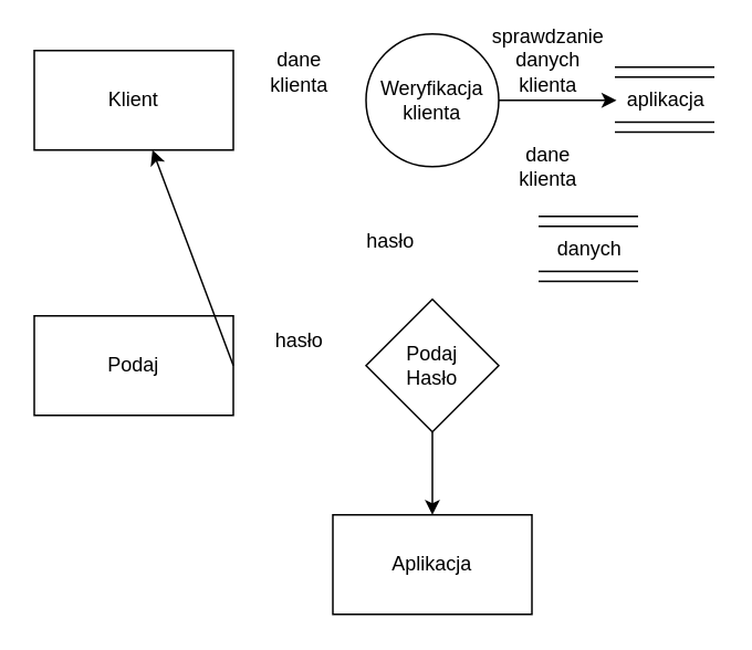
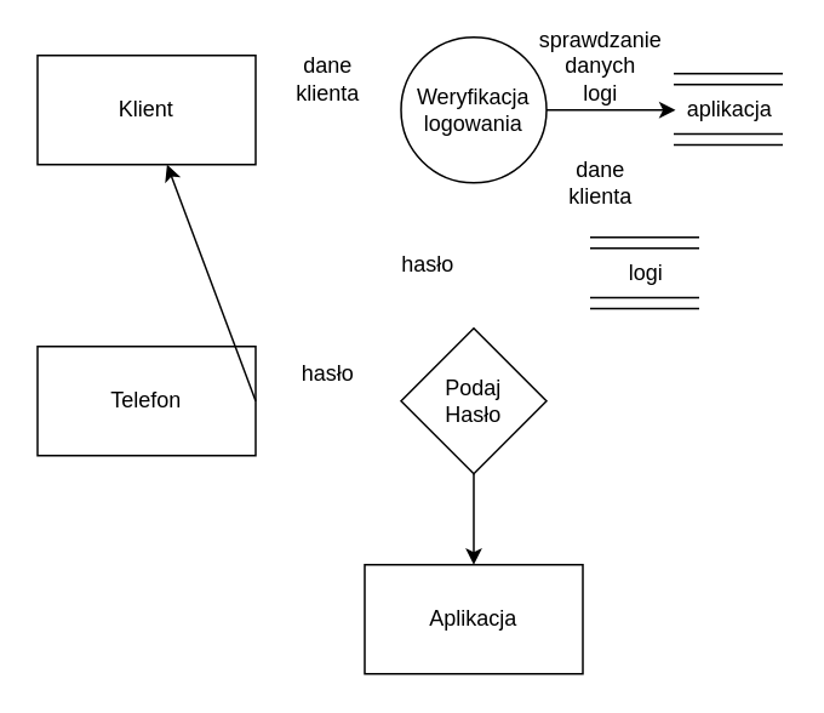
  <mxCell id="0" />
  <mxCell id="1" parent="0" />
  <mxCell id="2" value="Klient" style="rounded=0;whiteSpace=wrap;html=1;" vertex="1" parent="1"><mxGeometry x="20" y="30" width="120" height="60" as="geometry" /></mxCell>
- <mxCell id="3" value="Podaj" style="rounded=0;whiteSpace=wrap;html=1;" vertex="1" parent="1"><mxGeometry x="20" y="190" width="120" height="60" as="geometry" /></mxCell>
+ <mxCell id="3" value="Telefon" style="rounded=0;whiteSpace=wrap;html=1;" vertex="1" parent="1"><mxGeometry x="20" y="190" width="120" height="60" as="geometry" /></mxCell>
  <mxCell id="4" value="Podaj&lt;br&gt;Hasło" style="rhombus;whiteSpace=wrap;html=1;aspect=fixed;" vertex="1" parent="1"><mxGeometry x="220" y="180" width="80" height="80" as="geometry" /></mxCell>
- <mxCell id="5" value="Weryfikacja&lt;div&gt;klienta&lt;/div&gt;" style="ellipse;whiteSpace=wrap;html=1;aspect=fixed;" vertex="1" parent="1"><mxGeometry x="220" y="20" width="80" height="80" as="geometry" /></mxCell>
+ <mxCell id="5" value="Weryfikacja&lt;div&gt;logowania&lt;/div&gt;" style="ellipse;whiteSpace=wrap;html=1;aspect=fixed;" vertex="1" parent="1"><mxGeometry x="220" y="20" width="80" height="80" as="geometry" /></mxCell>
  <mxCell id="6" value="Aplikacja" style="rounded=0;whiteSpace=wrap;html=1;" vertex="1" parent="1"><mxGeometry x="200" y="310" width="120" height="60" as="geometry" /></mxCell>
  <mxCell id="7" value="dane&lt;br&gt;klienta" style="text;html=1;align=center;verticalAlign=middle;whiteSpace=wrap;rounded=0;" vertex="1" parent="1"><mxGeometry x="150" y="28" width="60" height="30" as="geometry" /></mxCell>
  <mxCell id="8" value="" style="endArrow=classic;html=1;rounded=0;exitX=1;exitY=0.5;exitDx=0;exitDy=0;" edge="1" parent="1" source="3" target="2"><mxGeometry width="50" height="50" relative="1" as="geometry"><mxPoint x="290" y="180" as="sourcePoint" /><mxPoint x="340" y="130" as="targetPoint" /></mxGeometry></mxCell>
  <mxCell id="9" value="hasło" style="text;html=1;align=center;verticalAlign=middle;whiteSpace=wrap;rounded=0;" vertex="1" parent="1"><mxGeometry x="150" y="190" width="60" height="30" as="geometry" /></mxCell>
  <mxCell id="10" value="" style="endArrow=classic;html=1;rounded=0;exitX=0.5;exitY=1;exitDx=0;exitDy=0;entryX=0.5;entryY=0;entryDx=0;entryDy=0;" edge="1" parent="1" source="4" target="6"><mxGeometry width="50" height="50" relative="1" as="geometry"><mxPoint x="290" y="180" as="sourcePoint" /><mxPoint x="340" y="130" as="targetPoint" /></mxGeometry></mxCell>
  <mxCell id="11" value="" style="endArrow=none;html=1;rounded=0;" edge="1" parent="1"><mxGeometry width="50" height="50" relative="1" as="geometry"><mxPoint x="370" y="40" as="sourcePoint" /><mxPoint x="430" y="40" as="targetPoint" /></mxGeometry></mxCell>
  <mxCell id="12" value="" style="endArrow=none;html=1;rounded=0;" edge="1" parent="1"><mxGeometry width="50" height="50" relative="1" as="geometry"><mxPoint x="370" y="46" as="sourcePoint" /><mxPoint x="430" y="46" as="targetPoint" /></mxGeometry></mxCell>
  <mxCell id="13" value="" style="endArrow=none;html=1;rounded=0;" edge="1" parent="1"><mxGeometry width="50" height="50" relative="1" as="geometry"><mxPoint x="370" y="73.23" as="sourcePoint" /><mxPoint x="430" y="73.23" as="targetPoint" /></mxGeometry></mxCell>
  <mxCell id="14" value="" style="endArrow=none;html=1;rounded=0;" edge="1" parent="1"><mxGeometry width="50" height="50" relative="1" as="geometry"><mxPoint x="370" y="79.23" as="sourcePoint" /><mxPoint x="430" y="79.23" as="targetPoint" /></mxGeometry></mxCell>
  <mxCell id="15" value="aplikacja" style="text;html=1;align=center;verticalAlign=middle;whiteSpace=wrap;rounded=0;" vertex="1" parent="1"><mxGeometry x="371" y="45" width="60" height="30" as="geometry" /></mxCell>
  <mxCell id="16" value="" style="endArrow=classic;html=1;rounded=0;exitX=1;exitY=0.5;exitDx=0;exitDy=0;entryX=0;entryY=0.5;entryDx=0;entryDy=0;" edge="1" parent="1" source="5" target="15"><mxGeometry width="50" height="50" relative="1" as="geometry"><mxPoint x="440" y="190" as="sourcePoint" /><mxPoint x="490" y="140" as="targetPoint" /></mxGeometry></mxCell>
- <mxCell id="17" value="sprawdzanie&lt;div&gt;danych&lt;/div&gt;&lt;div&gt;klienta&lt;/div&gt;" style="text;html=1;align=center;verticalAlign=middle;whiteSpace=wrap;rounded=0;" vertex="1" parent="1"><mxGeometry x="300" y="21" width="60" height="30" as="geometry" /></mxCell>
+ <mxCell id="17" value="sprawdzanie&lt;div&gt;danych&lt;/div&gt;&lt;div&gt;logi&lt;/div&gt;" style="text;html=1;align=center;verticalAlign=middle;whiteSpace=wrap;rounded=0;" vertex="1" parent="1"><mxGeometry x="300" y="21" width="60" height="30" as="geometry" /></mxCell>
  <mxCell id="18" value="" style="endArrow=none;html=1;rounded=0;" edge="1" parent="1"><mxGeometry width="50" height="50" relative="1" as="geometry"><mxPoint x="324" y="130" as="sourcePoint" /><mxPoint x="384" y="130" as="targetPoint" /></mxGeometry></mxCell>
  <mxCell id="19" value="" style="endArrow=none;html=1;rounded=0;" edge="1" parent="1"><mxGeometry width="50" height="50" relative="1" as="geometry"><mxPoint x="324" y="136" as="sourcePoint" /><mxPoint x="384" y="136" as="targetPoint" /></mxGeometry></mxCell>
  <mxCell id="20" value="" style="endArrow=none;html=1;rounded=0;" edge="1" parent="1"><mxGeometry width="50" height="50" relative="1" as="geometry"><mxPoint x="324" y="163.23" as="sourcePoint" /><mxPoint x="384" y="163.23" as="targetPoint" /></mxGeometry></mxCell>
  <mxCell id="21" value="" style="endArrow=none;html=1;rounded=0;" edge="1" parent="1"><mxGeometry width="50" height="50" relative="1" as="geometry"><mxPoint x="324" y="169.23" as="sourcePoint" /><mxPoint x="384" y="169.23" as="targetPoint" /></mxGeometry></mxCell>
- <mxCell id="22" value="danych" style="text;html=1;align=center;verticalAlign=middle;whiteSpace=wrap;rounded=0;" vertex="1" parent="1"><mxGeometry x="325" y="135" width="60" height="30" as="geometry" /></mxCell>
+ <mxCell id="22" value="logi" style="text;html=1;align=center;verticalAlign=middle;whiteSpace=wrap;rounded=0;" vertex="1" parent="1"><mxGeometry x="325" y="135" width="60" height="30" as="geometry" /></mxCell>
  <mxCell id="23" value="dane klienta" style="text;html=1;align=center;verticalAlign=middle;whiteSpace=wrap;rounded=0;" vertex="1" parent="1"><mxGeometry x="300" y="85" width="60" height="30" as="geometry" /></mxCell>
  <mxCell id="24" value="hasło" style="text;html=1;align=center;verticalAlign=middle;whiteSpace=wrap;rounded=0;" vertex="1" parent="1"><mxGeometry x="205" y="130" width="60" height="30" as="geometry" /></mxCell>
